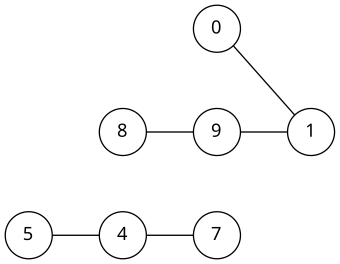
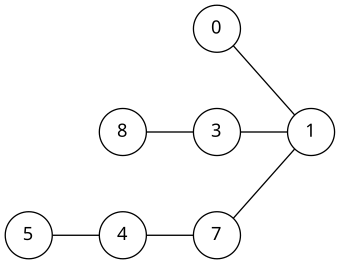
  graph {
    fontname="Noto Sans"
    nodesep=0.6
    rankdir=LR
    node [fontname="Noto Sans" shape=circle]
    edge [fontname="Noto Sans"]
    n1 [label=0]
    1
-   3 [label=9]
+   3
    4
    7
    5
    n7 [label=8]
    n1 -- 1
    3 -- 1
    4 -- 7
+   7 -- 1
    5 -- 4
    n7 -- 3
  }
